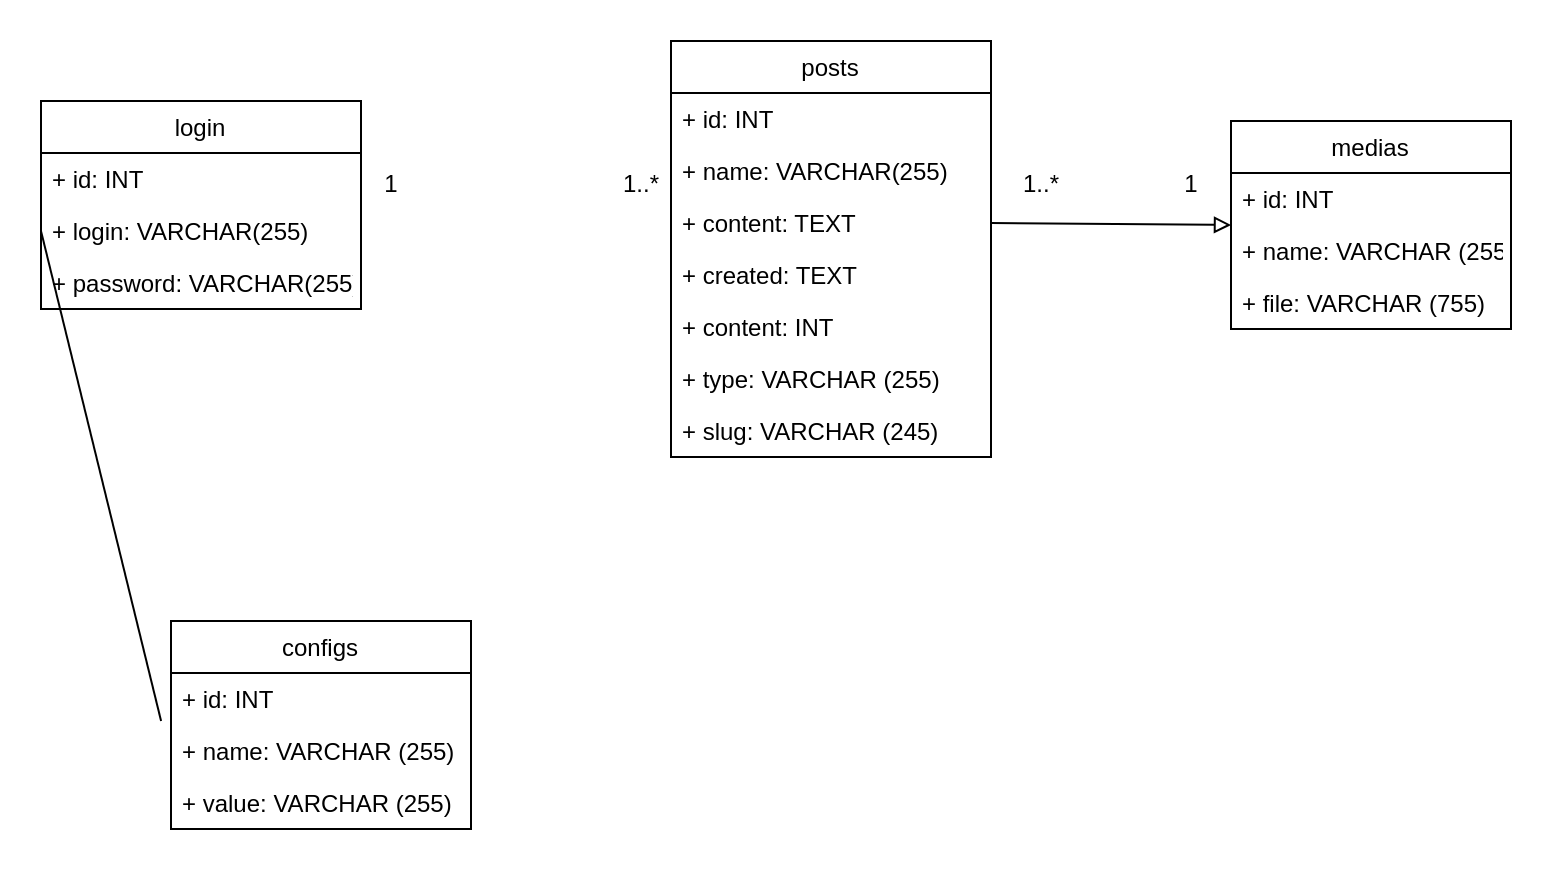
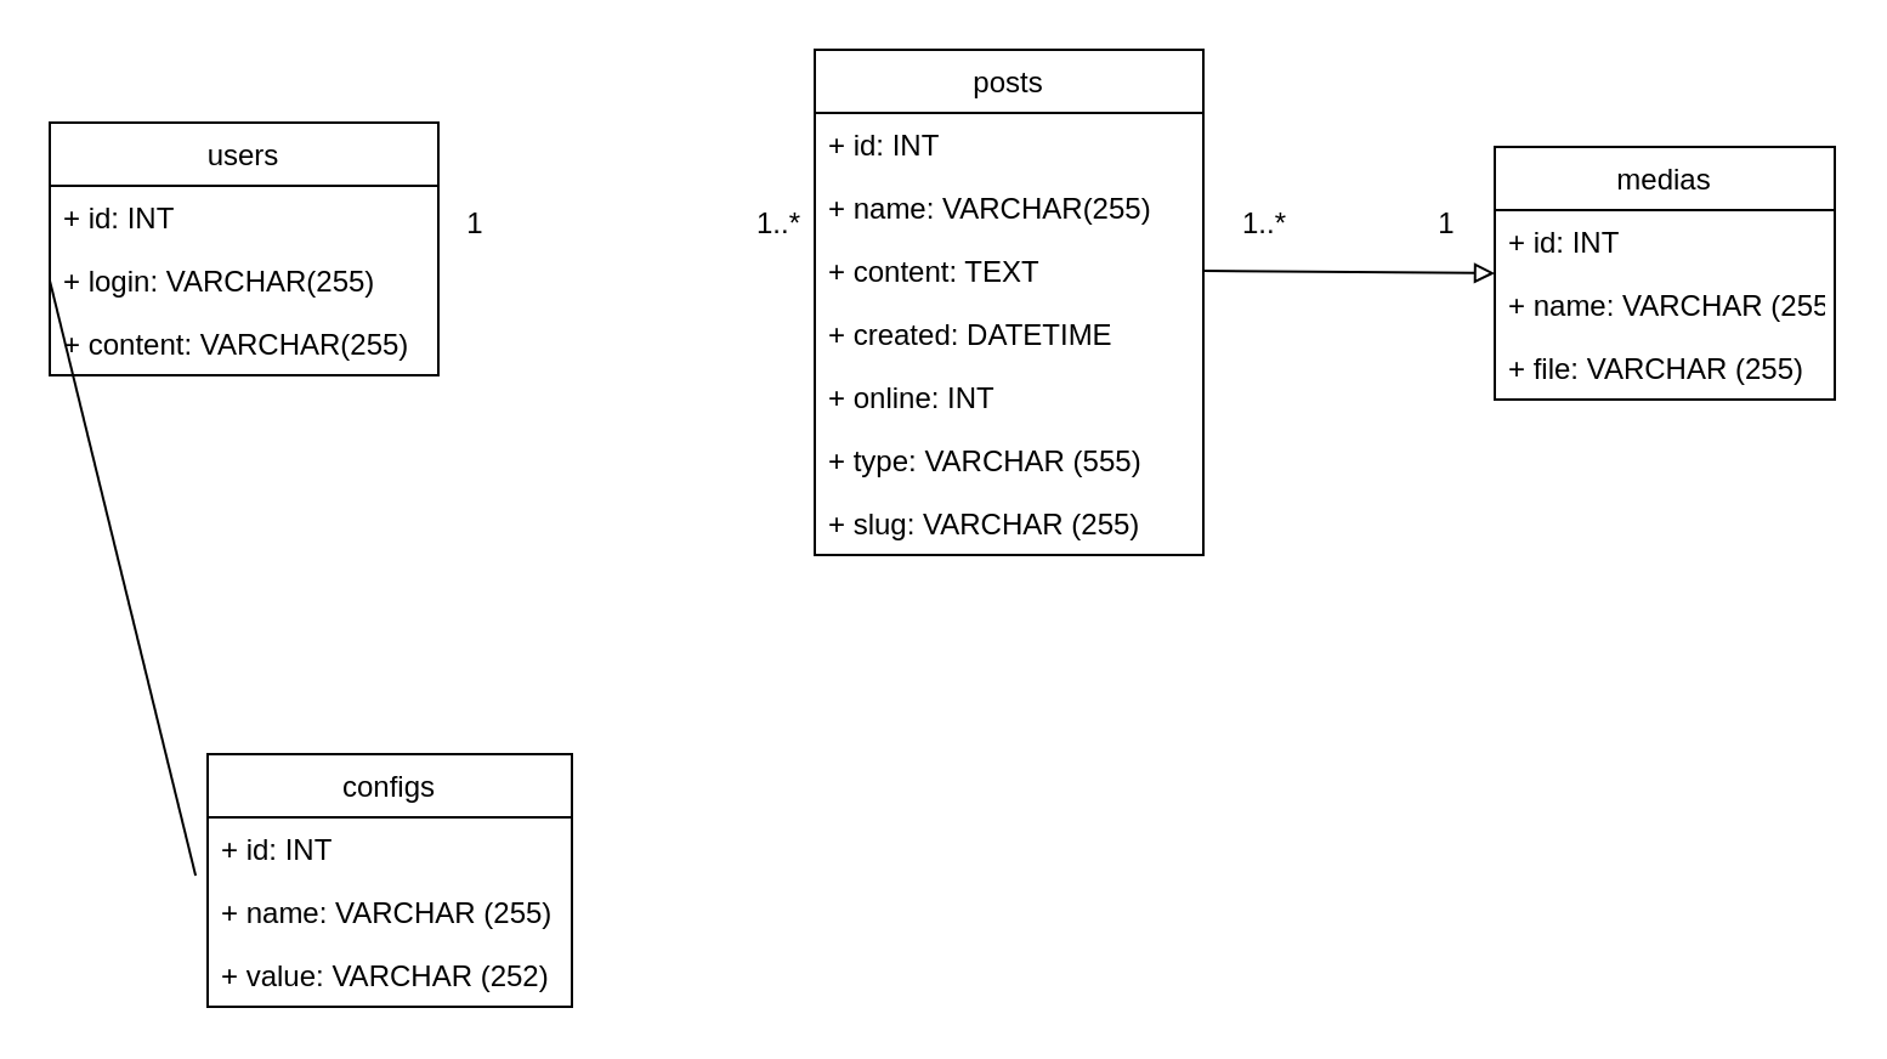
  <mxCell id="0" />
  <mxCell id="1" parent="0" />
- <mxCell id="2" value="login" style="swimlane;fontStyle=0;childLayout=stackLayout;horizontal=1;startSize=26;fillColor=none;horizontalStack=0;resizeParent=1;resizeParentMax=0;resizeLast=0;collapsible=1;marginBottom=0;" vertex="1" parent="1"><mxGeometry x="20" y="50" width="160" height="104" as="geometry" /></mxCell>
+ <mxCell id="2" value="users" style="swimlane;fontStyle=0;childLayout=stackLayout;horizontal=1;startSize=26;fillColor=none;horizontalStack=0;resizeParent=1;resizeParentMax=0;resizeLast=0;collapsible=1;marginBottom=0;" vertex="1" parent="1"><mxGeometry x="20" y="50" width="160" height="104" as="geometry" /></mxCell>
  <mxCell id="3" value="+ id: INT" style="text;strokeColor=none;fillColor=none;align=left;verticalAlign=top;spacingLeft=4;spacingRight=4;overflow=hidden;rotatable=0;points=[[0,0.5],[1,0.5]];portConstraint=eastwest;" vertex="1" parent="2"><mxGeometry y="26" width="160" height="26" as="geometry" /></mxCell>
  <mxCell id="4" value="+ login: VARCHAR(255)" style="text;strokeColor=none;fillColor=none;align=left;verticalAlign=top;spacingLeft=4;spacingRight=4;overflow=hidden;rotatable=0;points=[[0,0.5],[1,0.5]];portConstraint=eastwest;" vertex="1" parent="2"><mxGeometry y="52" width="160" height="26" as="geometry" /></mxCell>
- <mxCell id="5" value="+ password: VARCHAR(255)" style="text;strokeColor=none;fillColor=none;align=left;verticalAlign=top;spacingLeft=4;spacingRight=4;overflow=hidden;rotatable=0;points=[[0,0.5],[1,0.5]];portConstraint=eastwest;" vertex="1" parent="2"><mxGeometry y="78" width="160" height="26" as="geometry" /></mxCell>
+ <mxCell id="5" value="+ content: VARCHAR(255)" style="text;strokeColor=none;fillColor=none;align=left;verticalAlign=top;spacingLeft=4;spacingRight=4;overflow=hidden;rotatable=0;points=[[0,0.5],[1,0.5]];portConstraint=eastwest;" vertex="1" parent="2"><mxGeometry y="78" width="160" height="26" as="geometry" /></mxCell>
  <mxCell id="6" value="posts" style="swimlane;fontStyle=0;childLayout=stackLayout;horizontal=1;startSize=26;fillColor=none;horizontalStack=0;resizeParent=1;resizeParentMax=0;resizeLast=0;collapsible=1;marginBottom=0;" vertex="1" parent="1"><mxGeometry x="335" y="20" width="160" height="208" as="geometry" /></mxCell>
  <mxCell id="7" value="+ id: INT" style="text;strokeColor=none;fillColor=none;align=left;verticalAlign=top;spacingLeft=4;spacingRight=4;overflow=hidden;rotatable=0;points=[[0,0.5],[1,0.5]];portConstraint=eastwest;" vertex="1" parent="6"><mxGeometry y="26" width="160" height="26" as="geometry" /></mxCell>
  <mxCell id="8" value="+ name: VARCHAR(255)" style="text;strokeColor=none;fillColor=none;align=left;verticalAlign=top;spacingLeft=4;spacingRight=4;overflow=hidden;rotatable=0;points=[[0,0.5],[1,0.5]];portConstraint=eastwest;" vertex="1" parent="6"><mxGeometry y="52" width="160" height="26" as="geometry" /></mxCell>
  <mxCell id="9" value="+ content: TEXT" style="text;strokeColor=none;fillColor=none;align=left;verticalAlign=top;spacingLeft=4;spacingRight=4;overflow=hidden;rotatable=0;points=[[0,0.5],[1,0.5]];portConstraint=eastwest;" vertex="1" parent="6"><mxGeometry y="78" width="160" height="26" as="geometry" /></mxCell>
- <mxCell id="10" value="+ created: TEXT" style="text;strokeColor=none;fillColor=none;align=left;verticalAlign=top;spacingLeft=4;spacingRight=4;overflow=hidden;rotatable=0;points=[[0,0.5],[1,0.5]];portConstraint=eastwest;" vertex="1" parent="6"><mxGeometry y="104" width="160" height="26" as="geometry" /></mxCell>
- <mxCell id="11" value="+ content: INT" style="text;strokeColor=none;fillColor=none;align=left;verticalAlign=top;spacingLeft=4;spacingRight=4;overflow=hidden;rotatable=0;points=[[0,0.5],[1,0.5]];portConstraint=eastwest;" vertex="1" parent="6"><mxGeometry y="130" width="160" height="26" as="geometry" /></mxCell>
- <mxCell id="12" value="+ type: VARCHAR (255)" style="text;strokeColor=none;fillColor=none;align=left;verticalAlign=top;spacingLeft=4;spacingRight=4;overflow=hidden;rotatable=0;points=[[0,0.5],[1,0.5]];portConstraint=eastwest;" vertex="1" parent="6"><mxGeometry y="156" width="160" height="26" as="geometry" /></mxCell>
- <mxCell id="13" value="+ slug: VARCHAR (245)" style="text;strokeColor=none;fillColor=none;align=left;verticalAlign=top;spacingLeft=4;spacingRight=4;overflow=hidden;rotatable=0;points=[[0,0.5],[1,0.5]];portConstraint=eastwest;" vertex="1" parent="6"><mxGeometry y="182" width="160" height="26" as="geometry" /></mxCell>
+ <mxCell id="10" value="+ created: DATETIME" style="text;strokeColor=none;fillColor=none;align=left;verticalAlign=top;spacingLeft=4;spacingRight=4;overflow=hidden;rotatable=0;points=[[0,0.5],[1,0.5]];portConstraint=eastwest;" vertex="1" parent="6"><mxGeometry y="104" width="160" height="26" as="geometry" /></mxCell>
+ <mxCell id="11" value="+ online: INT" style="text;strokeColor=none;fillColor=none;align=left;verticalAlign=top;spacingLeft=4;spacingRight=4;overflow=hidden;rotatable=0;points=[[0,0.5],[1,0.5]];portConstraint=eastwest;" vertex="1" parent="6"><mxGeometry y="130" width="160" height="26" as="geometry" /></mxCell>
+ <mxCell id="12" value="+ type: VARCHAR (555)" style="text;strokeColor=none;fillColor=none;align=left;verticalAlign=top;spacingLeft=4;spacingRight=4;overflow=hidden;rotatable=0;points=[[0,0.5],[1,0.5]];portConstraint=eastwest;" vertex="1" parent="6"><mxGeometry y="156" width="160" height="26" as="geometry" /></mxCell>
+ <mxCell id="13" value="+ slug: VARCHAR (255)" style="text;strokeColor=none;fillColor=none;align=left;verticalAlign=top;spacingLeft=4;spacingRight=4;overflow=hidden;rotatable=0;points=[[0,0.5],[1,0.5]];portConstraint=eastwest;" vertex="1" parent="6"><mxGeometry y="182" width="160" height="26" as="geometry" /></mxCell>
  <mxCell id="14" value="configs" style="swimlane;fontStyle=0;childLayout=stackLayout;horizontal=1;startSize=26;fillColor=none;horizontalStack=0;resizeParent=1;resizeParentMax=0;resizeLast=0;collapsible=1;marginBottom=0;" vertex="1" parent="1"><mxGeometry x="85" y="310" width="150" height="104" as="geometry" /></mxCell>
  <mxCell id="15" value="+ id: INT" style="text;strokeColor=none;fillColor=none;align=left;verticalAlign=top;spacingLeft=4;spacingRight=4;overflow=hidden;rotatable=0;points=[[0,0.5],[1,0.5]];portConstraint=eastwest;" vertex="1" parent="14"><mxGeometry y="26" width="150" height="26" as="geometry" /></mxCell>
  <mxCell id="16" value="+ name: VARCHAR (255)" style="text;strokeColor=none;fillColor=none;align=left;verticalAlign=top;spacingLeft=4;spacingRight=4;overflow=hidden;rotatable=0;points=[[0,0.5],[1,0.5]];portConstraint=eastwest;" vertex="1" parent="14"><mxGeometry y="52" width="150" height="26" as="geometry" /></mxCell>
- <mxCell id="17" value="+ value: VARCHAR (255)" style="text;strokeColor=none;fillColor=none;align=left;verticalAlign=top;spacingLeft=4;spacingRight=4;overflow=hidden;rotatable=0;points=[[0,0.5],[1,0.5]];portConstraint=eastwest;" vertex="1" parent="14"><mxGeometry y="78" width="150" height="26" as="geometry" /></mxCell>
+ <mxCell id="17" value="+ value: VARCHAR (252)" style="text;strokeColor=none;fillColor=none;align=left;verticalAlign=top;spacingLeft=4;spacingRight=4;overflow=hidden;rotatable=0;points=[[0,0.5],[1,0.5]];portConstraint=eastwest;" vertex="1" parent="14"><mxGeometry y="78" width="150" height="26" as="geometry" /></mxCell>
  <mxCell id="18" value="medias" style="swimlane;fontStyle=0;childLayout=stackLayout;horizontal=1;startSize=26;fillColor=none;horizontalStack=0;resizeParent=1;resizeParentMax=0;resizeLast=0;collapsible=1;marginBottom=0;" vertex="1" parent="1"><mxGeometry x="615" y="60" width="140" height="104" as="geometry" /></mxCell>
  <mxCell id="19" value="+ id: INT" style="text;strokeColor=none;fillColor=none;align=left;verticalAlign=top;spacingLeft=4;spacingRight=4;overflow=hidden;rotatable=0;points=[[0,0.5],[1,0.5]];portConstraint=eastwest;" vertex="1" parent="18"><mxGeometry y="26" width="140" height="26" as="geometry" /></mxCell>
  <mxCell id="20" value="+ name: VARCHAR (255)" style="text;strokeColor=none;fillColor=none;align=left;verticalAlign=top;spacingLeft=4;spacingRight=4;overflow=hidden;rotatable=0;points=[[0,0.5],[1,0.5]];portConstraint=eastwest;" vertex="1" parent="18"><mxGeometry y="52" width="140" height="26" as="geometry" /></mxCell>
- <mxCell id="21" value="+ file: VARCHAR (755)" style="text;strokeColor=none;fillColor=none;align=left;verticalAlign=top;spacingLeft=4;spacingRight=4;overflow=hidden;rotatable=0;points=[[0,0.5],[1,0.5]];portConstraint=eastwest;" vertex="1" parent="18"><mxGeometry y="78" width="140" height="26" as="geometry" /></mxCell>
+ <mxCell id="21" value="+ file: VARCHAR (255)" style="text;strokeColor=none;fillColor=none;align=left;verticalAlign=top;spacingLeft=4;spacingRight=4;overflow=hidden;rotatable=0;points=[[0,0.5],[1,0.5]];portConstraint=eastwest;" vertex="1" parent="18"><mxGeometry y="78" width="140" height="26" as="geometry" /></mxCell>
  <mxCell id="22" value="1..*" style="text;html=1;resizable=0;autosize=1;align=center;verticalAlign=middle;points=[];fillColor=none;strokeColor=none;rounded=0;" vertex="1" parent="1"><mxGeometry x="305" y="82" width="30" height="20" as="geometry" /></mxCell>
  <mxCell id="23" value="1" style="text;html=1;resizable=0;autosize=1;align=center;verticalAlign=middle;points=[];fillColor=none;strokeColor=none;rounded=0;" vertex="1" parent="1"><mxGeometry x="185" y="82" width="20" height="20" as="geometry" /></mxCell>
  <mxCell id="24" style="edgeStyle=none;rounded=0;orthogonalLoop=1;jettySize=auto;html=1;exitX=1;exitY=0.5;exitDx=0;exitDy=0;entryX=0;entryY=0.5;entryDx=0;entryDy=0;endArrow=block;endFill=0;" edge="1" parent="1" source="9" target="18"><mxGeometry relative="1" as="geometry" /></mxCell>
  <mxCell id="25" value="1..*" style="text;html=1;resizable=0;autosize=1;align=center;verticalAlign=middle;points=[];fillColor=none;strokeColor=none;rounded=0;" vertex="1" parent="1"><mxGeometry x="505" y="82" width="30" height="20" as="geometry" /></mxCell>
  <mxCell id="26" value="1" style="text;html=1;resizable=0;autosize=1;align=center;verticalAlign=middle;points=[];fillColor=none;strokeColor=none;rounded=0;" vertex="1" parent="1"><mxGeometry x="585" y="82" width="20" height="20" as="geometry" /></mxCell>
  <mxCell id="27" style="edgeStyle=none;rounded=0;orthogonalLoop=1;jettySize=auto;html=1;exitX=0;exitY=0.5;exitDx=0;exitDy=0;entryX=-0.033;entryY=-0.077;entryDx=0;entryDy=0;entryPerimeter=0;endArrow=none;endFill=0;" edge="1" parent="1" source="4" target="16"><mxGeometry relative="1" as="geometry" /></mxCell>
